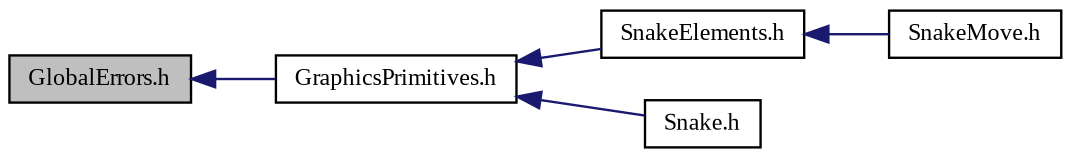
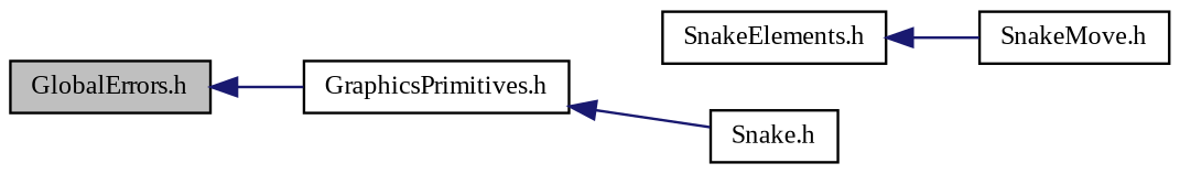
  digraph {
    rankdir=LR
    node [color=black fillcolor=white fontname=TimesNewRoman fontsize=10 shape=record style=filled]
    edge [color=midnightblue dir=back fontname=TimesNewRoman fontsize=10 labelfontname=TimesNewRoman labelfontsize=10 style=solid]
    n1 [fillcolor=grey75 fontcolor=black height=0.2 label="GlobalErrors.h" width=0.4]
    n2 [height=0.2 label="GraphicsPrimitives.h" width=0.4]
    n3 [height=0.2 label="SnakeElements.h" width=0.4]
    n4 [height=0.2 label="Snake.h" width=0.4]
    n5 [height=0.2 label="SnakeMove.h" width=0.4]
    n1 -> n2
-   n2 -> n3
    n2 -> n4
    n3 -> n5
  }
